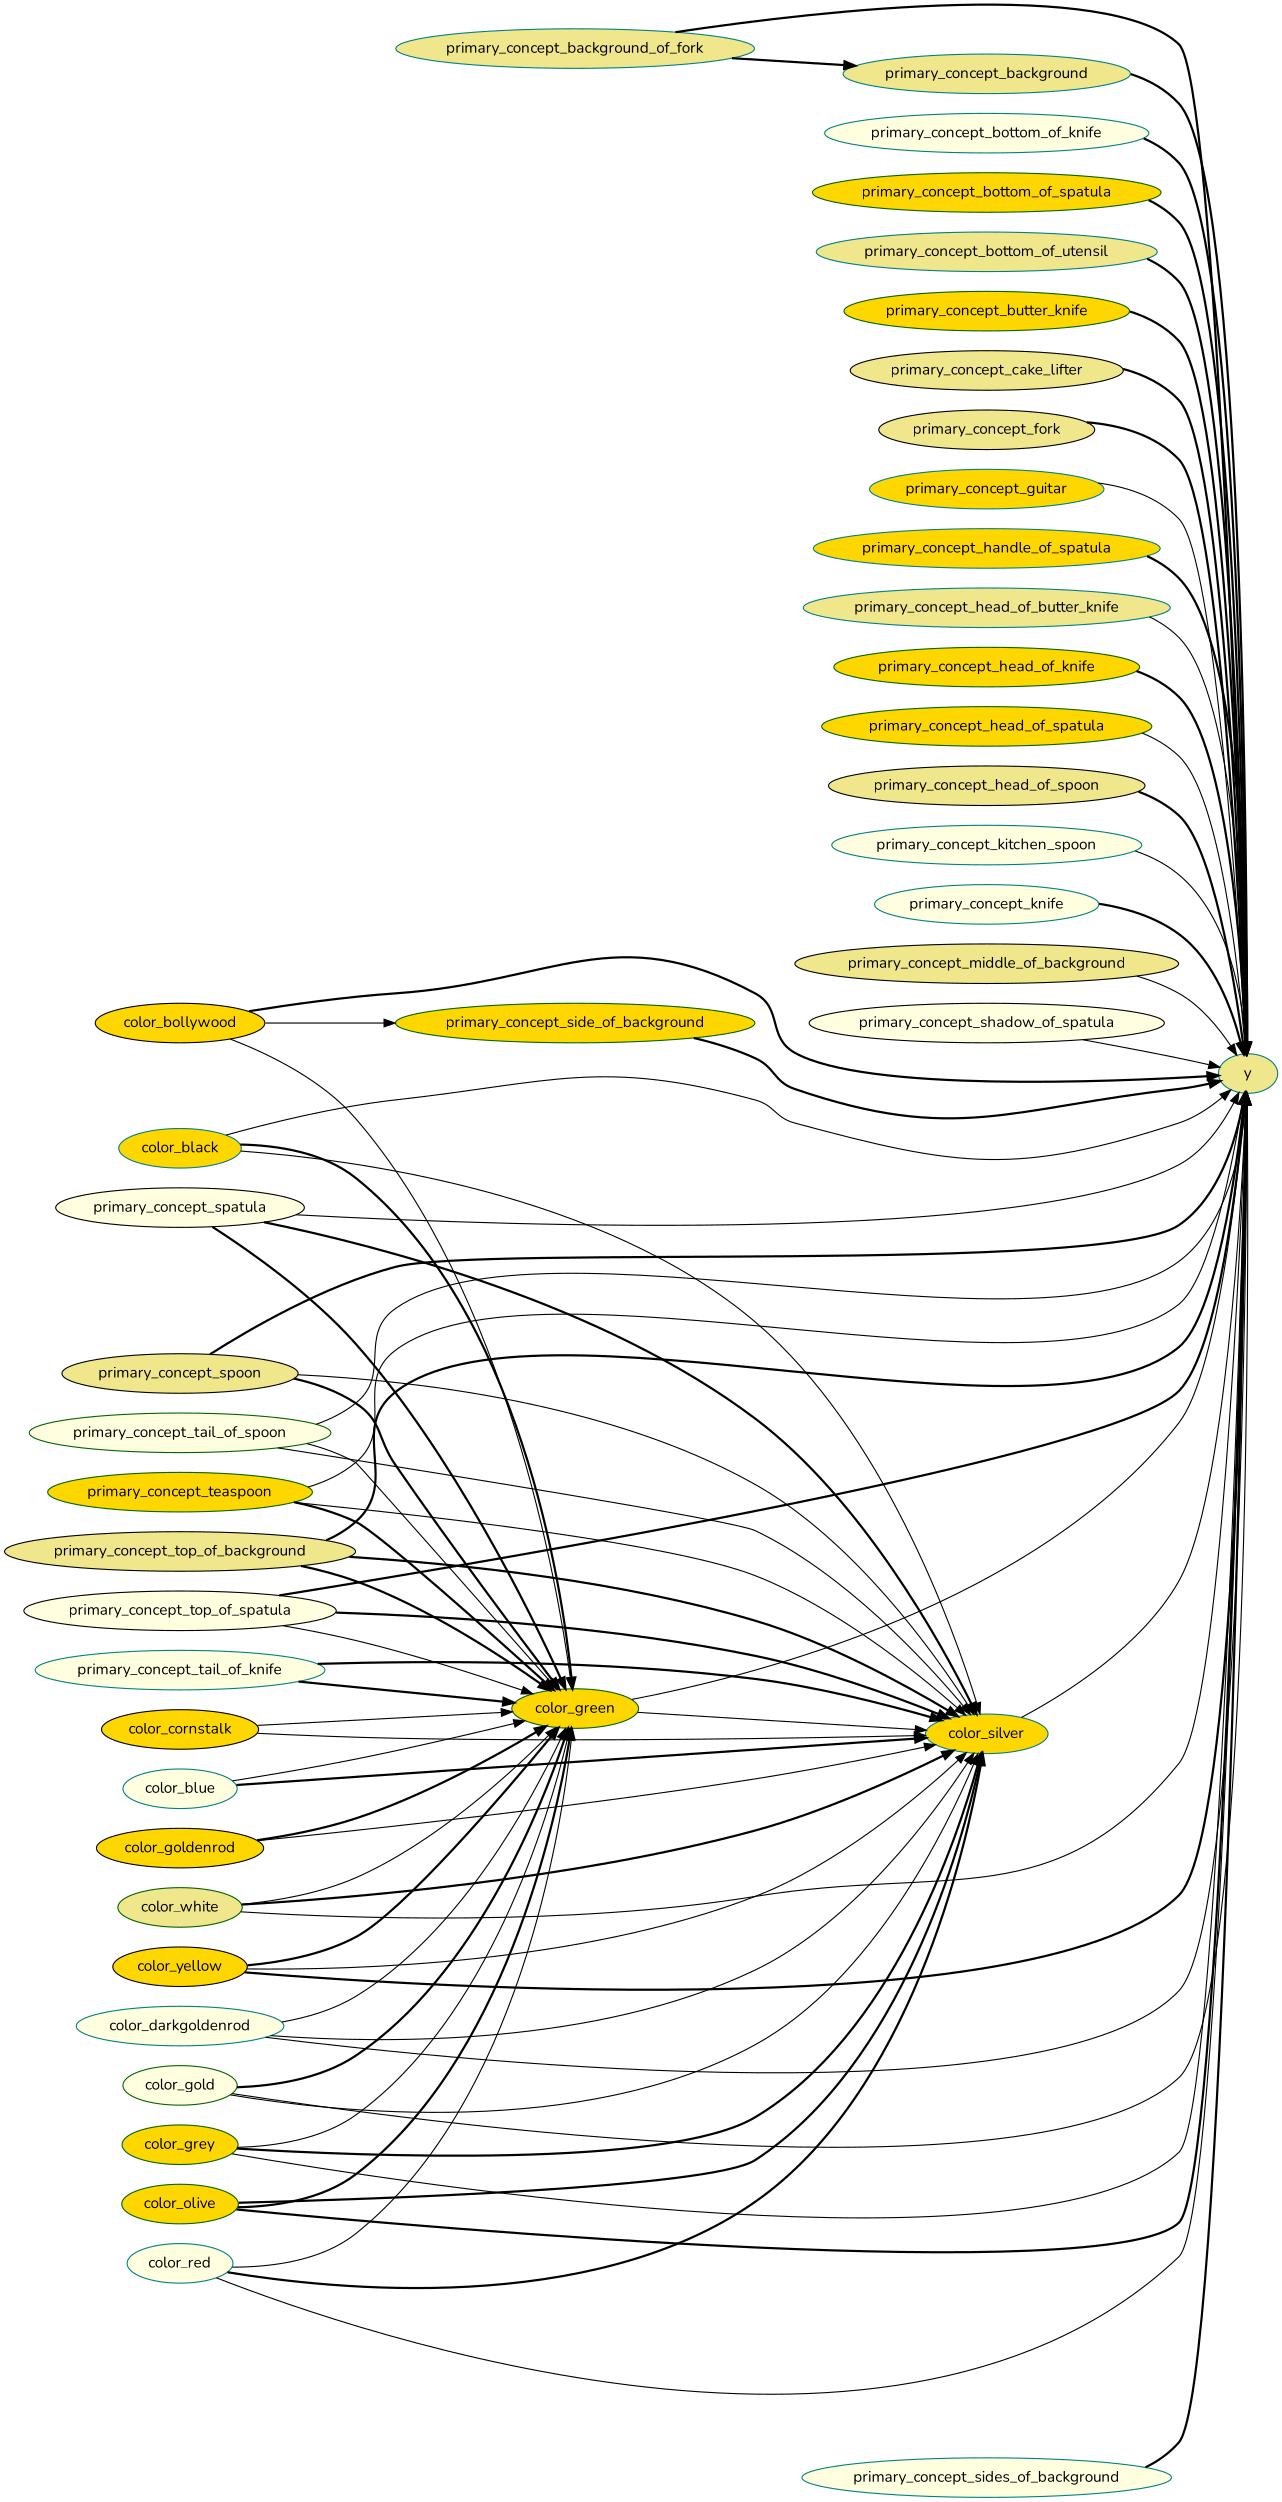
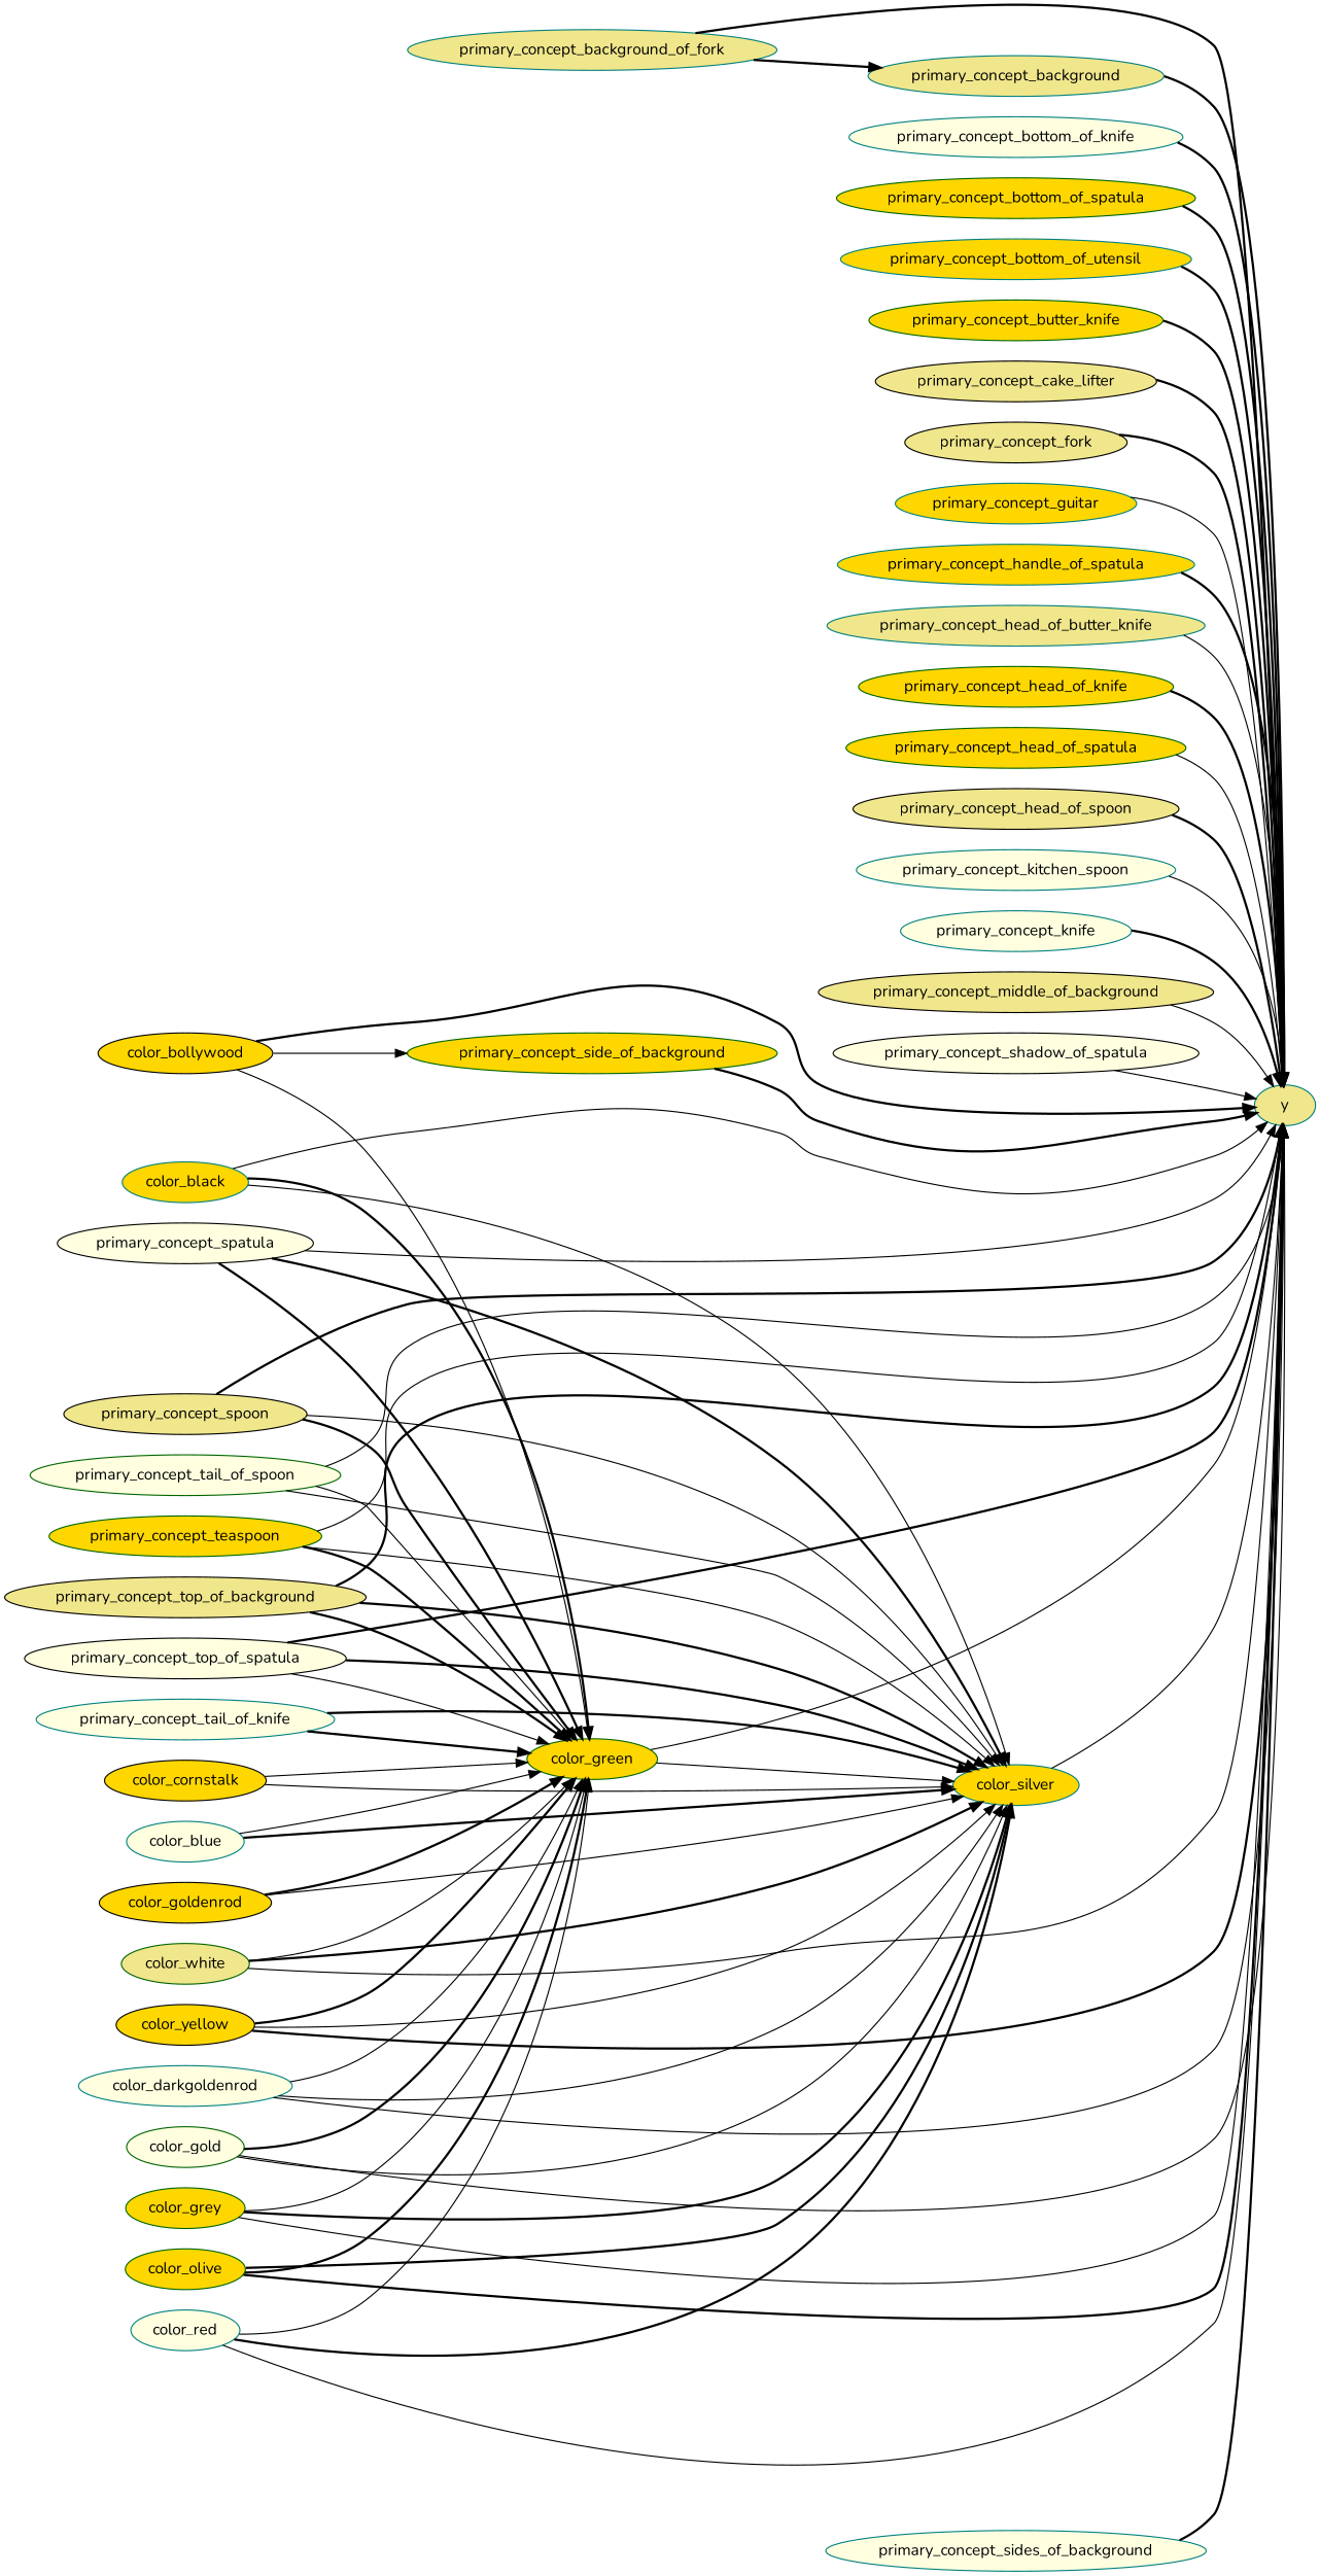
  strict digraph {
    fontname=Nunito
    rankdir=LR
    node [color=teal fillcolor=gold fontname=Nunito style=filled]
    edge [fontname=Nunito style=bold]
    primary_concept_background [fillcolor=khaki]
    y [fillcolor=khaki]
    primary_concept_background_of_fork [fillcolor=khaki]
    primary_concept_bottom_of_knife [fillcolor=lightyellow]
    primary_concept_bottom_of_spatula [color=darkgreen]
-   primary_concept_bottom_of_utensil [fillcolor=khaki]
+   primary_concept_bottom_of_utensil
    primary_concept_butter_knife [color=darkgreen]
    primary_concept_cake_lifter [color=black fillcolor=khaki]
    primary_concept_fork [color=black fillcolor=khaki]
    primary_concept_guitar
    primary_concept_handle_of_spatula
    primary_concept_head_of_butter_knife [fillcolor=khaki]
    primary_concept_head_of_knife [color=darkgreen]
    primary_concept_head_of_spatula [color=darkgreen]
    primary_concept_head_of_spoon [color=black fillcolor=khaki]
    primary_concept_kitchen_spoon [fillcolor=lightyellow]
    primary_concept_knife [fillcolor=lightyellow]
    primary_concept_middle_of_background [color=black fillcolor=khaki]
    primary_concept_shadow_of_spatula [color=black fillcolor=lightyellow]
    primary_concept_side_of_background [color=darkgreen]
    primary_concept_sides_of_background [fillcolor=lightyellow]
    primary_concept_spatula [color=black fillcolor=lightyellow]
    color_green [color=darkgreen]
    color_silver
    primary_concept_spoon [color=black fillcolor=khaki]
    primary_concept_tail_of_spoon [color=darkgreen fillcolor=lightyellow]
    primary_concept_teaspoon [color=darkgreen]
    primary_concept_top_of_background [color=black fillcolor=khaki]
    primary_concept_top_of_spatula [color=black fillcolor=lightyellow]
    color_black
    color_blue [fillcolor=lightyellow]
    color_bollywood [color=black]
    color_darkgoldenrod [fillcolor=lightyellow]
    color_gold [color=darkgreen fillcolor=lightyellow]
    color_grey [color=darkgreen]
    color_olive [color=darkgreen]
    color_red [fillcolor=lightyellow]
    color_white [color=darkgreen fillcolor=khaki]
    color_yellow [color=black]
    primary_concept_tail_of_knife [fillcolor=lightyellow]
    color_cornstalk [color=black]
    color_goldenrod [color=black]
    primary_concept_background -> y
    primary_concept_background_of_fork -> primary_concept_background
    primary_concept_background_of_fork -> y
    primary_concept_bottom_of_knife -> y
    primary_concept_bottom_of_spatula -> y
    primary_concept_bottom_of_utensil -> y
    primary_concept_butter_knife -> y
    primary_concept_cake_lifter -> y
    primary_concept_fork -> y
    primary_concept_guitar -> y [style=solid]
    primary_concept_handle_of_spatula -> y
    primary_concept_head_of_butter_knife -> y [style=solid]
    primary_concept_head_of_knife -> y
    primary_concept_head_of_spatula -> y [style=solid]
    primary_concept_head_of_spoon -> y
    primary_concept_kitchen_spoon -> y [style=solid]
    primary_concept_knife -> y
    primary_concept_middle_of_background -> y [style=solid]
    primary_concept_shadow_of_spatula -> y [style=solid]
    primary_concept_side_of_background -> y
    primary_concept_sides_of_background -> y
    primary_concept_spatula -> y [style=solid]
    primary_concept_spatula -> color_green
    primary_concept_spatula -> color_silver
    color_green -> y [style=solid]
    color_green -> color_silver [style=solid]
    color_silver -> y [style=solid]
    primary_concept_spoon -> y
    primary_concept_spoon -> color_green
    primary_concept_spoon -> color_silver [style=solid]
    primary_concept_tail_of_spoon -> y [style=solid]
    primary_concept_tail_of_spoon -> color_green [style=solid]
    primary_concept_tail_of_spoon -> color_silver [style=solid]
    primary_concept_teaspoon -> y [style=solid]
    primary_concept_teaspoon -> color_green
    primary_concept_teaspoon -> color_silver [style=solid]
    primary_concept_top_of_background -> y
    primary_concept_top_of_background -> color_green
    primary_concept_top_of_background -> color_silver
    primary_concept_top_of_spatula -> y
    primary_concept_top_of_spatula -> color_green [style=solid]
    primary_concept_top_of_spatula -> color_silver
    color_black -> y [style=solid]
    color_black -> color_green
    color_black -> color_silver [style=solid]
    color_blue -> color_green [style=solid]
    color_blue -> color_silver
    color_bollywood -> y
    color_bollywood -> primary_concept_side_of_background [style=solid]
    color_bollywood -> color_green [style=solid]
    color_darkgoldenrod -> y [style=solid]
    color_darkgoldenrod -> color_green [style=solid]
    color_darkgoldenrod -> color_silver [style=solid]
    color_gold -> y [style=solid]
    color_gold -> color_green
    color_gold -> color_silver [style=solid]
    color_grey -> y [style=solid]
    color_grey -> color_green [style=solid]
    color_grey -> color_silver
    color_olive -> y
    color_olive -> color_green
    color_olive -> color_silver
    color_red -> y [style=solid]
    color_red -> color_green [style=solid]
    color_red -> color_silver
    color_white -> y [style=solid]
    color_white -> color_green [style=solid]
    color_white -> color_silver
    color_yellow -> y
    color_yellow -> color_green
    color_yellow -> color_silver [style=solid]
    primary_concept_tail_of_knife -> color_green
    primary_concept_tail_of_knife -> color_silver
    color_cornstalk -> color_green [style=solid]
    color_cornstalk -> color_silver [style=solid]
    color_goldenrod -> color_green
    color_goldenrod -> color_silver [style=solid]
  }
